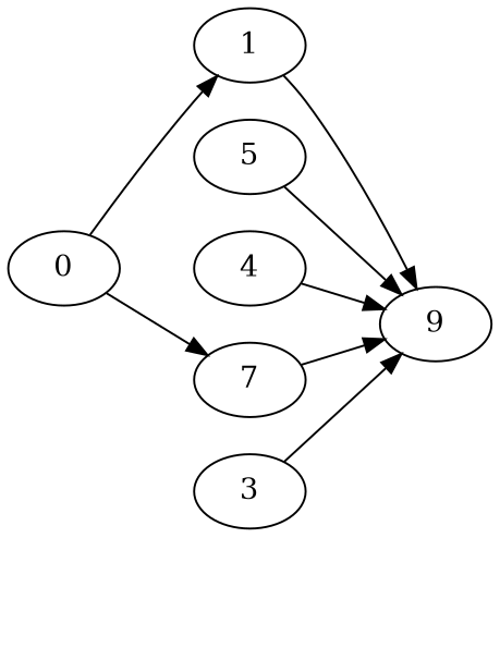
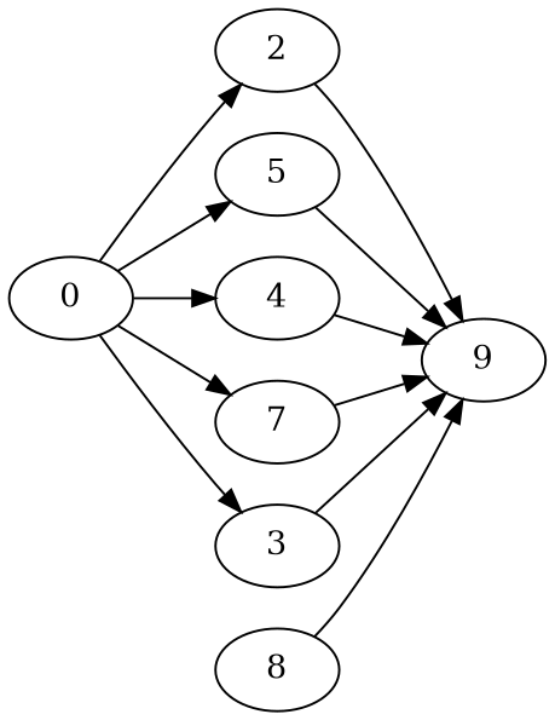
  digraph {
    rankdir=LR
    node [Processor=0 Weight=111]
    edge [Weight=7]
    9 [Start=300]
-   1 [Start=253 Weight=47]
+   1 [Start=253 Weight=47 label=2]
    5 [Processor=2 Start=214 Weight=79]
+   8 [Processor=3 Start=145 Weight=142]
    4 [Processor=1 Start=192 Weight=95]
    7 [Processor=3 Start=98 Weight=47]
    3 [Processor=2 Start=103]
    0 [Start=0 Weight=95]
    1 -> 9 [Weight=2]
    5 -> 9
+   8 -> 9 [Weight=9]
    4 -> 9 [Weight=6]
    7 -> 9 [Weight=5]
    3 -> 9 [Weight=3]
    0 -> 1
+   0 -> 5
+   0 -> 4 [Weight=6]
    0 -> 7 [Weight=3]
+   0 -> 3 [Weight=8]
  }
